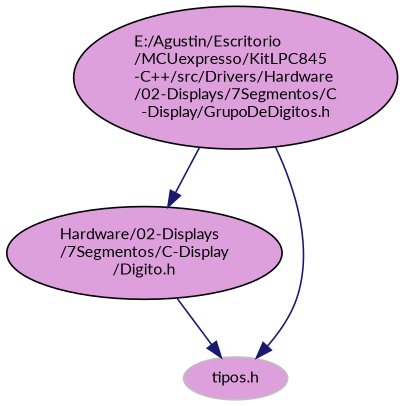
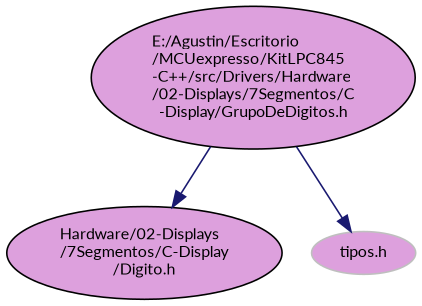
  digraph {
    fontname=Lato
    node [color=black fillcolor=plum fontname=Lato fontsize=10 shape=ellipse style=filled]
    edge [color=midnightblue fontname=Lato fontsize=10 labelfontname=Helvetica labelfontsize=10 style=solid]
    n1 [fontcolor=black height=0.2 label="E:/Agustin/Escritorio\l/MCUexpresso/KitLPC845\l-C++/src/Drivers/Hardware\l/02-Displays/7Segmentos/C\l-Display/GrupoDeDigitos.h" width=0.4]
    n2 [height=0.2 label="Hardware/02-Displays\l/7Segmentos/C-Display\l/Digito.h" width=0.4]
    n3 [color=grey75 height=0.2 label="tipos.h" width=0.4]
    n1 -> n2
    n1 -> n3
-   n2 -> n3
  }
